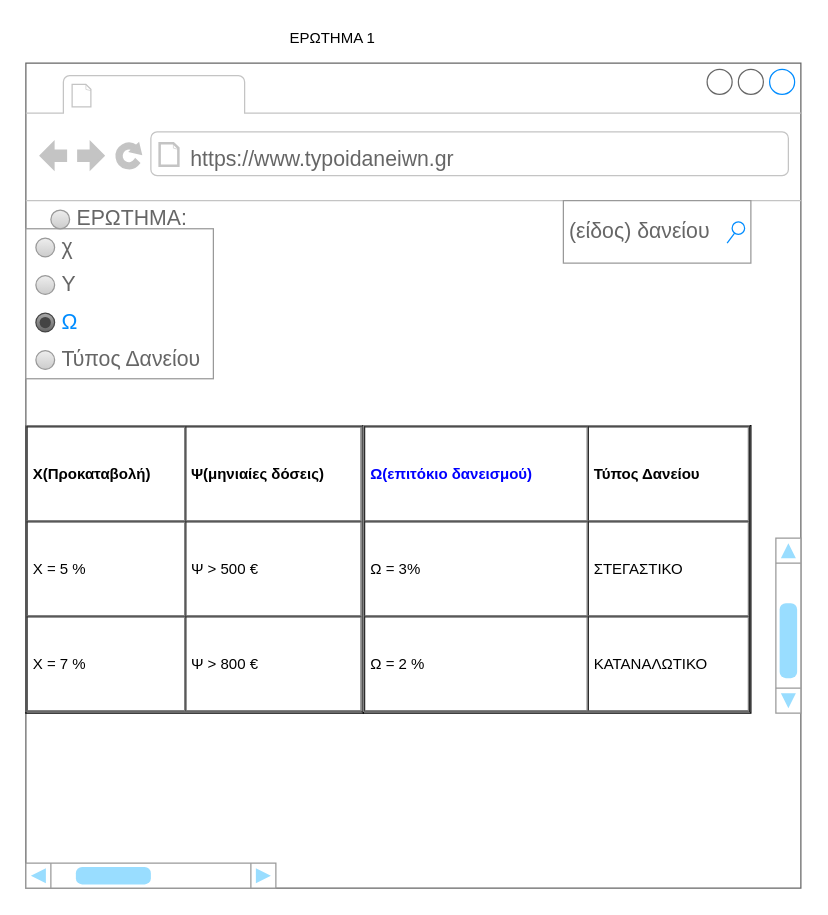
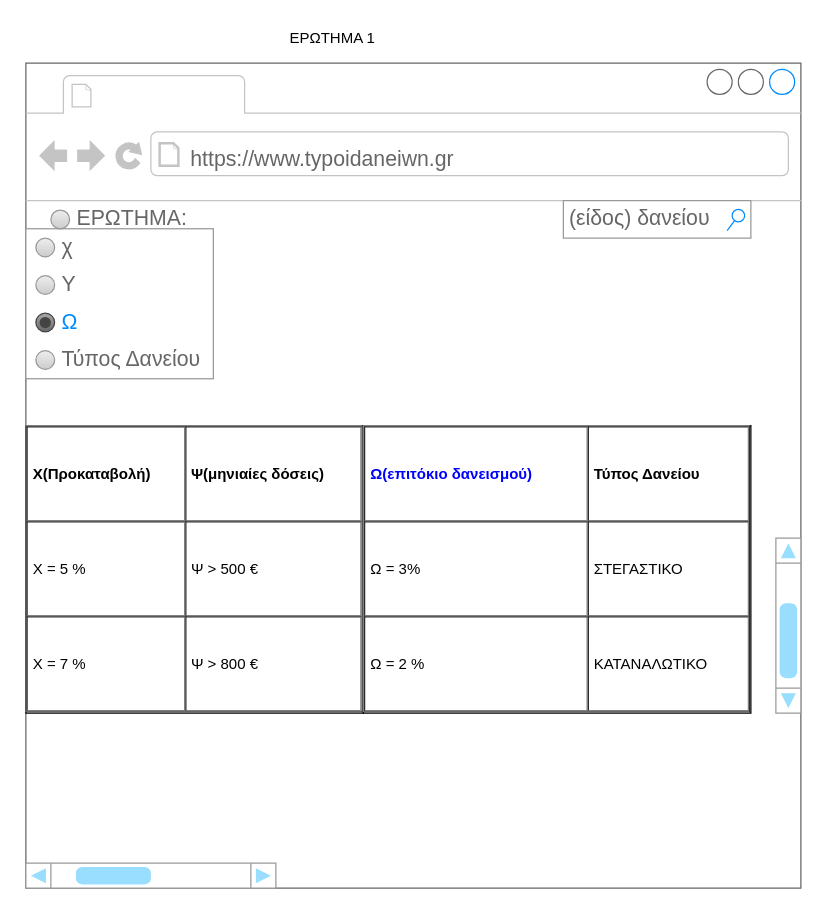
  <mxCell id="0" />
  <mxCell id="1" parent="0" />
  <mxCell id="2" value="" style="strokeWidth=1;shadow=0;dashed=0;align=center;html=1;shape=mxgraph.mockup.containers.browserWindow;rSize=0;strokeColor=#666666;strokeColor2=#008cff;strokeColor3=#c4c4c4;mainText=,;recursiveResize=0;" parent="1" vertex="1"><mxGeometry x="20" y="50" width="620" height="660" as="geometry" /></mxCell>
  <mxCell id="3" value="https://www.typoidaneiwn.gr" style="strokeWidth=1;shadow=0;dashed=0;align=center;html=1;shape=mxgraph.mockup.containers.anchor;rSize=0;fontSize=17;fontColor=#666666;align=left;" parent="2" vertex="1"><mxGeometry x="130" y="60" width="310" height="35" as="geometry" /></mxCell>
- <mxCell id="4" value="(είδος) δανείου&amp;nbsp;" style="strokeWidth=1;shadow=0;dashed=0;align=center;html=1;shape=mxgraph.mockup.forms.searchBox;strokeColor=#999999;mainText=;strokeColor2=#008cff;fontColor=#666666;fontSize=17;align=left;spacingLeft=3;" parent="2" vertex="1"><mxGeometry x="430" y="110" width="150" height="50" as="geometry" /></mxCell>
+ <mxCell id="4" value="(είδος) δανείου&amp;nbsp;" style="strokeWidth=1;shadow=0;dashed=0;align=center;html=1;shape=mxgraph.mockup.forms.searchBox;strokeColor=#999999;mainText=;strokeColor2=#008cff;fontColor=#666666;fontSize=17;align=left;spacingLeft=3;" parent="2" vertex="1"><mxGeometry x="430" y="110" width="150" height="30" as="geometry" /></mxCell>
  <mxCell id="5" value="" style="strokeWidth=1;shadow=0;dashed=0;align=center;html=1;shape=mxgraph.mockup.forms.rrect;rSize=0;strokeColor=#999999;fillColor=#ffffff;recursiveResize=0;" parent="2" vertex="1"><mxGeometry y="132.5" width="150" height="120" as="geometry" /></mxCell>
  <mxCell id="6" value="χ" style="shape=ellipse;rSize=0;fillColor=#eeeeee;strokeColor=#999999;gradientColor=#cccccc;html=1;align=left;spacingLeft=4;fontSize=17;fontColor=#666666;labelPosition=right;" parent="5" vertex="1"><mxGeometry x="8" y="7.5" width="15" height="15" as="geometry" /></mxCell>
  <mxCell id="7" value="Υ" style="shape=ellipse;rSize=0;fillColor=#eeeeee;strokeColor=#999999;gradientColor=#cccccc;html=1;align=left;spacingLeft=4;fontSize=17;fontColor=#666666;labelPosition=right;" parent="5" vertex="1"><mxGeometry x="8" y="37.5" width="15" height="15" as="geometry" /></mxCell>
  <mxCell id="8" value="Ω" style="shape=ellipse;rSize=0;fillColor=#aaaaaa;strokeColor=#444444;gradientColor=#666666;html=1;align=left;spacingLeft=4;fontSize=17;fontColor=#008cff;labelPosition=right;" parent="5" vertex="1"><mxGeometry x="8" y="67.5" width="15" height="15" as="geometry" /></mxCell>
  <mxCell id="9" value="" style="shape=ellipse;fillColor=#444444;strokeColor=none;html=1;" parent="8" vertex="1"><mxGeometry x="3" y="3" width="9" height="9" as="geometry" /></mxCell>
  <mxCell id="10" value="Τύπος Δανείου" style="shape=ellipse;rSize=0;fillColor=#eeeeee;strokeColor=#999999;gradientColor=#cccccc;html=1;align=left;spacingLeft=4;fontSize=17;fontColor=#666666;labelPosition=right;" parent="5" vertex="1"><mxGeometry x="8" y="97.5" width="15" height="15" as="geometry" /></mxCell>
  <mxCell id="11" value="ΕΡΩΤΗΜΑ:" style="shape=ellipse;fillColor=#eeeeee;strokeColor=#999999;gradientColor=#cccccc;html=1;align=left;spacingLeft=4;fontSize=17;fontColor=#666666;labelPosition=right;shadow=0;" parent="2" vertex="1"><mxGeometry x="20" y="117.5" width="15" height="15" as="geometry" /></mxCell>
  <mxCell id="12" value="&lt;table cellpadding=&quot;4&quot; cellspacing=&quot;0&quot; border=&quot;1&quot; style=&quot;font-size: 1em ; width: 100% ; height: 100%&quot;&gt;&lt;tbody&gt;&lt;tr&gt;&lt;th&gt;X(Προκαταβολή)&lt;/th&gt;&lt;th&gt;Ψ(μηνιαίες δόσεις)&lt;/th&gt;&lt;/tr&gt;&lt;tr&gt;&lt;td&gt;Χ = 5 %&lt;/td&gt;&lt;td&gt;Ψ &amp;gt; 500 €&lt;/td&gt;&lt;/tr&gt;&lt;tr&gt;&lt;td&gt;Χ = 7 %&lt;br&gt;&lt;/td&gt;&lt;td&gt;Ψ &amp;gt; 800 €&lt;br&gt;&lt;/td&gt;&lt;/tr&gt;&lt;/tbody&gt;&lt;/table&gt; " style="verticalAlign=top;align=left;overflow=fill;fontSize=12;fontFamily=Helvetica;html=1" parent="2" vertex="1"><mxGeometry y="290" width="270" height="230" as="geometry" /></mxCell>
  <mxCell id="13" value="&lt;table cellpadding=&quot;4&quot; cellspacing=&quot;0&quot; border=&quot;1&quot; style=&quot;font-size: 1em ; width: 100% ; height: 100%&quot;&gt;&lt;tbody&gt;&lt;tr&gt;&lt;th&gt;&lt;font color=&quot;#0000ff&quot;&gt;Ω(επιτόκιο δανεισμού)&lt;/font&gt;&lt;/th&gt;&lt;th&gt;Τύπος Δανείου&lt;/th&gt;&lt;/tr&gt;&lt;tr&gt;&lt;td&gt;Ω = 3%&lt;/td&gt;&lt;td&gt;ΣΤΕΓΑΣΤΙΚΟ&lt;/td&gt;&lt;/tr&gt;&lt;tr&gt;&lt;td&gt;Ω = 2 %&lt;br&gt;&lt;/td&gt;&lt;td&gt;ΚΑΤΑΝΑΛΩΤΙΚΟ&lt;/td&gt;&lt;/tr&gt;&lt;/tbody&gt;&lt;/table&gt; " style="verticalAlign=top;align=left;overflow=fill;fontSize=12;fontFamily=Helvetica;html=1" parent="2" vertex="1"><mxGeometry x="270" y="290" width="310" height="230" as="geometry" /></mxCell>
  <mxCell id="14" value="" style="verticalLabelPosition=bottom;shadow=0;dashed=0;align=center;html=1;verticalAlign=top;strokeWidth=1;shape=mxgraph.mockup.navigation.scrollBar;strokeColor=#999999;barPos=20;fillColor2=#99ddff;strokeColor2=none;" parent="2" vertex="1"><mxGeometry y="640" width="200" height="20" as="geometry" /></mxCell>
  <mxCell id="15" value="" style="verticalLabelPosition=bottom;shadow=0;dashed=0;align=center;html=1;verticalAlign=top;strokeWidth=1;shape=mxgraph.mockup.navigation.scrollBar;strokeColor=#999999;barPos=20;fillColor2=#99ddff;strokeColor2=none;direction=north;" parent="2" vertex="1"><mxGeometry x="600" y="380" width="20" height="140" as="geometry" /></mxCell>
  <mxCell id="16" value="ΕΡΩΤΗΜΑ 1" style="text;html=1;align=center;verticalAlign=middle;resizable=0;points=[];autosize=1;" parent="1" vertex="1"><mxGeometry x="225" y="20" width="80" height="20" as="geometry" /></mxCell>
